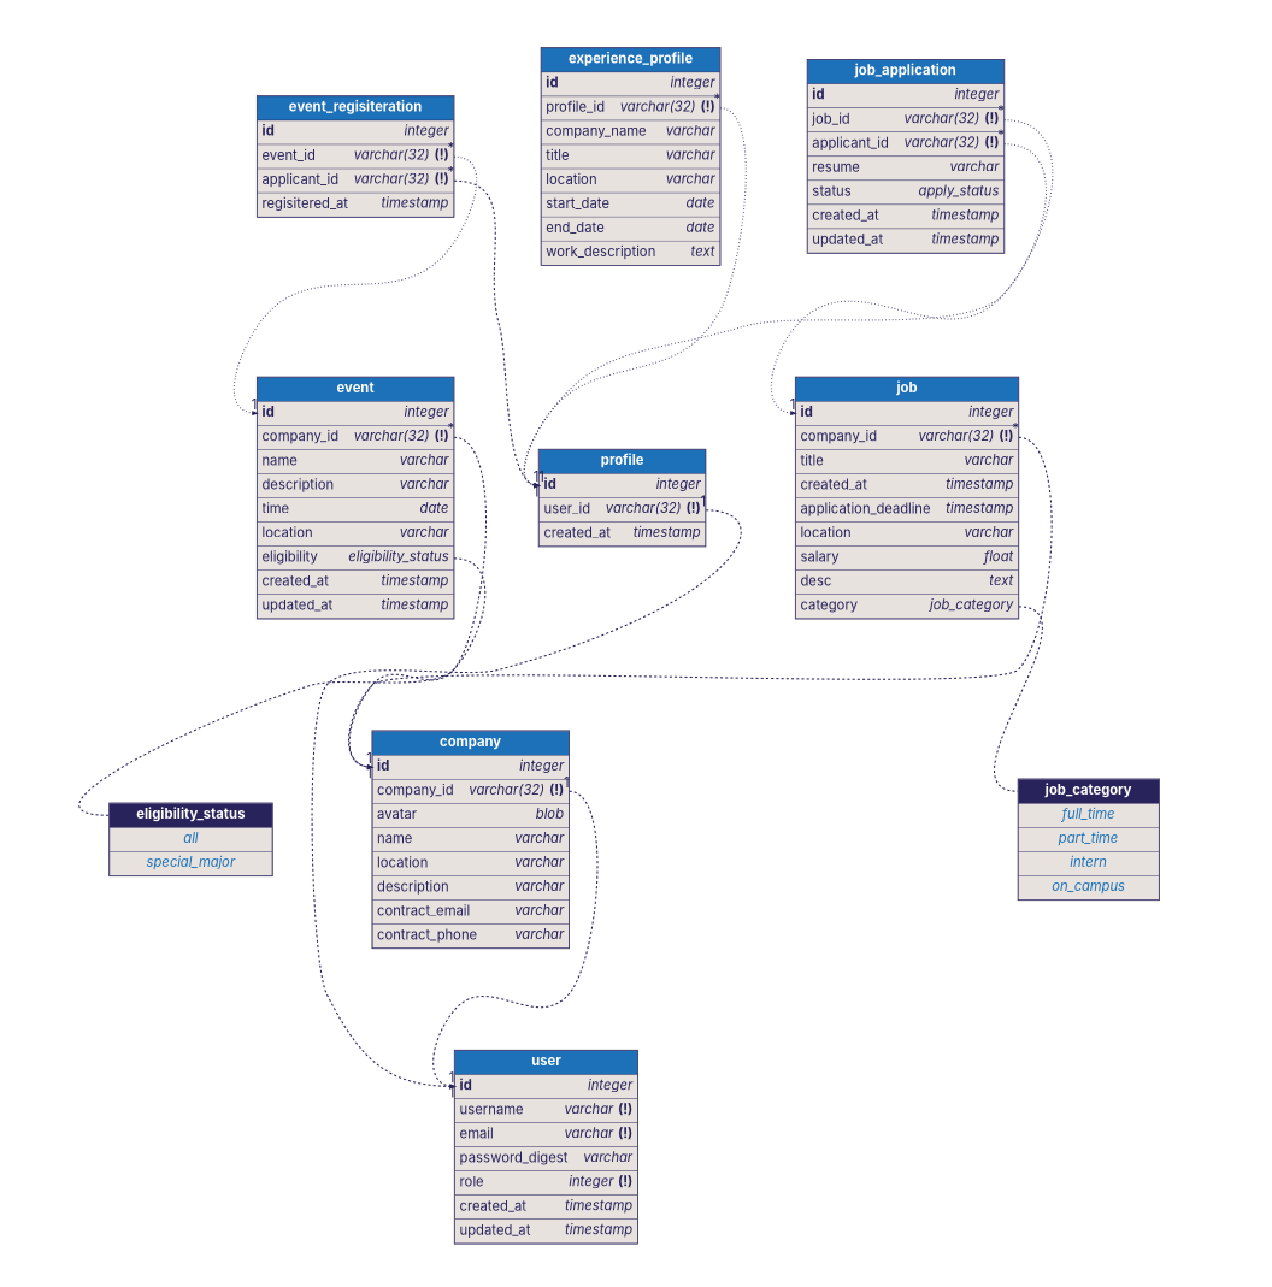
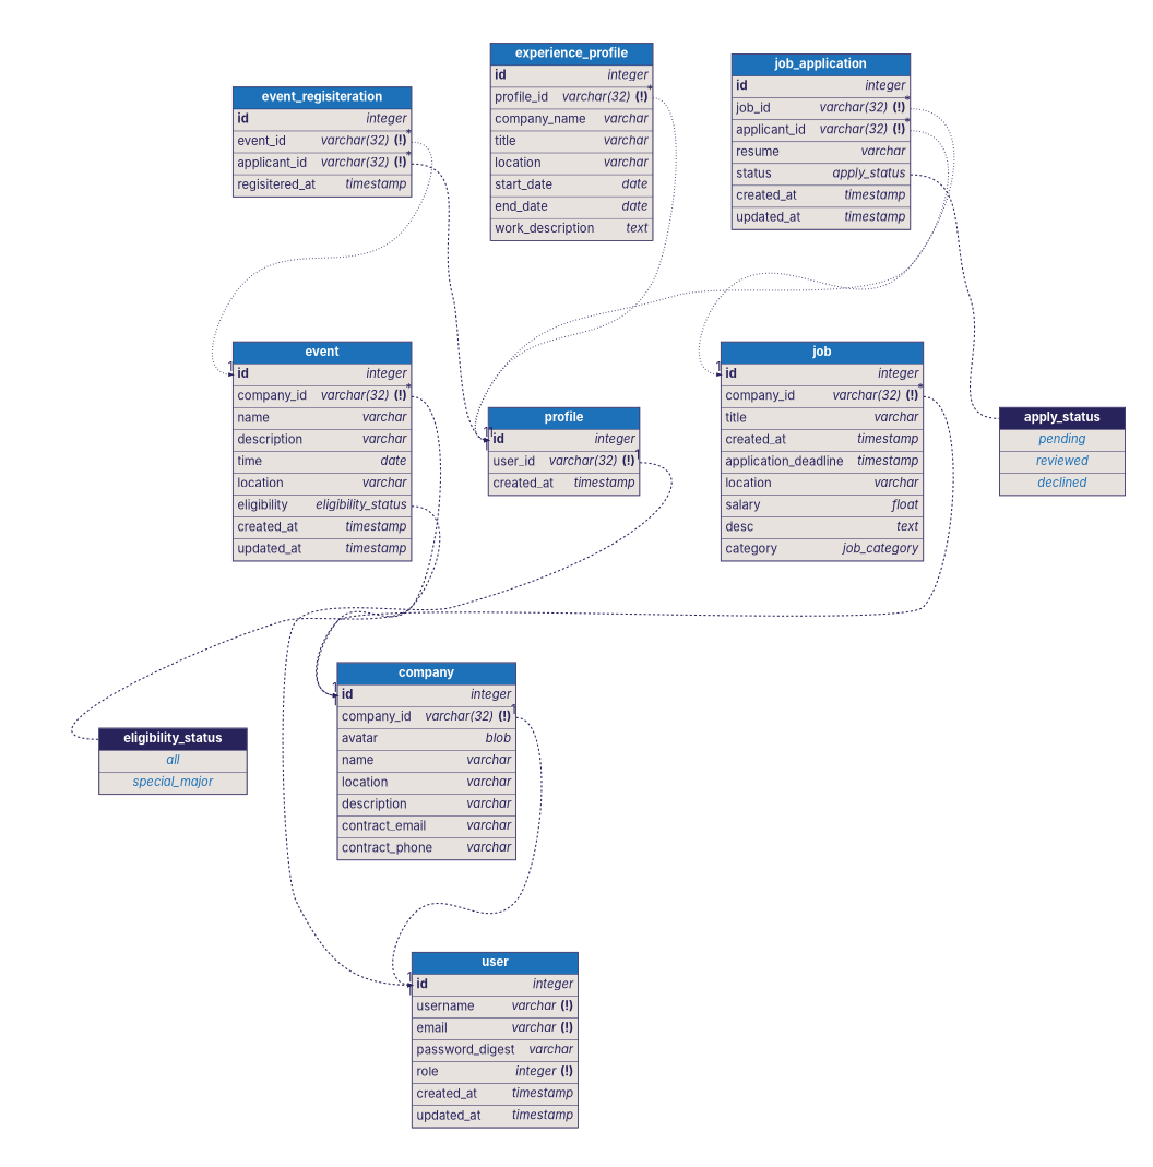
  digraph {
    fontcolor="#29235c"
    fontname=Inter
    fontsize=32
    rankdir=TB
    node [fontcolor="#29235c" fontname=Inter fontsize=32 margin=0 penwidth=0]
    edge [color="#29235c" fontcolor="#29235c" fontname=Inter fontsize=32 headport=f0 style=invis tailport=f0 penwidth=3]
-   n1 [label=<<TABLE BORDER="2" COLOR="#29235c" CELLBORDER="1" CELLSPACING="0" CELLPADDING="10">     <TR><TD PORT="f0" BGCOLOR="#29235c"><FONT COLOR="#ffffff"><B>       job_category       </B></FONT></TD></TR>     <TR><TD PORT="f0" BGCOLOR="#e7e2dd"><FONT COLOR="#1d71b8"><I>    full_time    </I></FONT></TD></TR> <TR><TD PORT="f1" BGCOLOR="#e7e2dd"><FONT COLOR="#1d71b8"><I>    part_time    </I></FONT></TD></TR> <TR><TD PORT="f2" BGCOLOR="#e7e2dd"><FONT COLOR="#1d71b8"><I>    intern    </I></FONT></TD></TR> <TR><TD PORT="f3" BGCOLOR="#e7e2dd"><FONT COLOR="#1d71b8"><I>    on_campus    </I></FONT></TD></TR>     </TABLE>>]
+   n2 [label=<<TABLE BORDER="2" COLOR="#29235c" CELLBORDER="1" CELLSPACING="0" CELLPADDING="10">     <TR><TD PORT="f0" BGCOLOR="#29235c"><FONT COLOR="#ffffff"><B>       apply_status       </B></FONT></TD></TR>     <TR><TD PORT="f0" BGCOLOR="#e7e2dd"><FONT COLOR="#1d71b8"><I>    pending    </I></FONT></TD></TR> <TR><TD PORT="f1" BGCOLOR="#e7e2dd"><FONT COLOR="#1d71b8"><I>    reviewed    </I></FONT></TD></TR> <TR><TD PORT="f2" BGCOLOR="#e7e2dd"><FONT COLOR="#1d71b8"><I>    declined    </I></FONT></TD></TR>     </TABLE>>]
    n3 [label=<<TABLE BORDER="2" COLOR="#29235c" CELLBORDER="1" CELLSPACING="0" CELLPADDING="10">     <TR><TD PORT="f0" BGCOLOR="#29235c"><FONT COLOR="#ffffff"><B>       eligibility_status       </B></FONT></TD></TR>     <TR><TD PORT="f0" BGCOLOR="#e7e2dd"><FONT COLOR="#1d71b8"><I>    all    </I></FONT></TD></TR> <TR><TD PORT="f1" BGCOLOR="#e7e2dd"><FONT COLOR="#1d71b8"><I>    special_major    </I></FONT></TD></TR>     </TABLE>>]
    n4 [label=<<TABLE BORDER="2" COLOR="#29235c" CELLBORDER="1" CELLSPACING="0" CELLPADDING="10">       <TR><TD PORT="f0" BGCOLOR="#1d71b8"><FONT COLOR="#ffffff"><B>       user       </B></FONT></TD></TR> <TR><TD ALIGN="LEFT" PORT="f1" BGCOLOR="#e7e2dd">       <TABLE CELLPADDING="0" CELLSPACING="0" BORDER="0">         <TR>           <TD ALIGN="LEFT"><B>id</B>    </TD>           <TD ALIGN="RIGHT"><FONT><I>integer</I></FONT></TD>         </TR>       </TABLE>     </TD></TR> <TR><TD ALIGN="LEFT" PORT="f2" BGCOLOR="#e7e2dd">       <TABLE CELLPADDING="0" CELLSPACING="0" BORDER="0">         <TR>           <TD ALIGN="LEFT">username    </TD>           <TD ALIGN="RIGHT"><FONT><I>varchar</I> <B>(!)</B></FONT></TD>         </TR>       </TABLE>     </TD></TR> <TR><TD ALIGN="LEFT" PORT="f3" BGCOLOR="#e7e2dd">       <TABLE CELLPADDING="0" CELLSPACING="0" BORDER="0">         <TR>           <TD ALIGN="LEFT">email    </TD>           <TD ALIGN="RIGHT"><FONT><I>varchar</I> <B>(!)</B></FONT></TD>         </TR>       </TABLE>     </TD></TR> <TR><TD ALIGN="LEFT" PORT="f4" BGCOLOR="#e7e2dd">       <TABLE CELLPADDING="0" CELLSPACING="0" BORDER="0">         <TR>           <TD ALIGN="LEFT">password_digest    </TD>           <TD ALIGN="RIGHT"><FONT><I>varchar</I></FONT></TD>         </TR>       </TABLE>     </TD></TR> <TR><TD ALIGN="LEFT" PORT="f5" BGCOLOR="#e7e2dd">       <TABLE CELLPADDING="0" CELLSPACING="0" BORDER="0">         <TR>           <TD ALIGN="LEFT">role    </TD>           <TD ALIGN="RIGHT"><FONT><I>integer</I> <B>(!)</B></FONT></TD>         </TR>       </TABLE>     </TD></TR> <TR><TD ALIGN="LEFT" PORT="f6" BGCOLOR="#e7e2dd">       <TABLE CELLPADDING="0" CELLSPACING="0" BORDER="0">         <TR>           <TD ALIGN="LEFT">created_at    </TD>           <TD ALIGN="RIGHT"><FONT><I>timestamp</I></FONT></TD>         </TR>       </TABLE>     </TD></TR> <TR><TD ALIGN="LEFT" PORT="f7" BGCOLOR="#e7e2dd">       <TABLE CELLPADDING="0" CELLSPACING="0" BORDER="0">         <TR>           <TD ALIGN="LEFT">updated_at    </TD>           <TD ALIGN="RIGHT"><FONT><I>timestamp</I></FONT></TD>         </TR>       </TABLE>     </TD></TR>     </TABLE>>]
    n5 [label=<<TABLE BORDER="2" COLOR="#29235c" CELLBORDER="1" CELLSPACING="0" CELLPADDING="10">       <TR><TD PORT="f0" BGCOLOR="#1d71b8"><FONT COLOR="#ffffff"><B>       profile       </B></FONT></TD></TR> <TR><TD ALIGN="LEFT" PORT="f1" BGCOLOR="#e7e2dd">       <TABLE CELLPADDING="0" CELLSPACING="0" BORDER="0">         <TR>           <TD ALIGN="LEFT"><B>id</B>    </TD>           <TD ALIGN="RIGHT"><FONT><I>integer</I></FONT></TD>         </TR>       </TABLE>     </TD></TR> <TR><TD ALIGN="LEFT" PORT="f2" BGCOLOR="#e7e2dd">       <TABLE CELLPADDING="0" CELLSPACING="0" BORDER="0">         <TR>           <TD ALIGN="LEFT">user_id    </TD>           <TD ALIGN="RIGHT"><FONT><I>varchar(32)</I> <B>(!)</B></FONT></TD>         </TR>       </TABLE>     </TD></TR> <TR><TD ALIGN="LEFT" PORT="f3" BGCOLOR="#e7e2dd">       <TABLE CELLPADDING="0" CELLSPACING="0" BORDER="0">         <TR>           <TD ALIGN="LEFT">created_at    </TD>           <TD ALIGN="RIGHT"><FONT><I>timestamp</I></FONT></TD>         </TR>       </TABLE>     </TD></TR>     </TABLE>>]
    n6 [label=<<TABLE BORDER="2" COLOR="#29235c" CELLBORDER="1" CELLSPACING="0" CELLPADDING="10">       <TR><TD PORT="f0" BGCOLOR="#1d71b8"><FONT COLOR="#ffffff"><B>       experience_profile       </B></FONT></TD></TR> <TR><TD ALIGN="LEFT" PORT="f1" BGCOLOR="#e7e2dd">       <TABLE CELLPADDING="0" CELLSPACING="0" BORDER="0">         <TR>           <TD ALIGN="LEFT"><B>id</B>    </TD>           <TD ALIGN="RIGHT"><FONT><I>integer</I></FONT></TD>         </TR>       </TABLE>     </TD></TR> <TR><TD ALIGN="LEFT" PORT="f2" BGCOLOR="#e7e2dd">       <TABLE CELLPADDING="0" CELLSPACING="0" BORDER="0">         <TR>           <TD ALIGN="LEFT">profile_id    </TD>           <TD ALIGN="RIGHT"><FONT><I>varchar(32)</I> <B>(!)</B></FONT></TD>         </TR>       </TABLE>     </TD></TR> <TR><TD ALIGN="LEFT" PORT="f3" BGCOLOR="#e7e2dd">       <TABLE CELLPADDING="0" CELLSPACING="0" BORDER="0">         <TR>           <TD ALIGN="LEFT">company_name    </TD>           <TD ALIGN="RIGHT"><FONT><I>varchar</I></FONT></TD>         </TR>       </TABLE>     </TD></TR> <TR><TD ALIGN="LEFT" PORT="f4" BGCOLOR="#e7e2dd">       <TABLE CELLPADDING="0" CELLSPACING="0" BORDER="0">         <TR>           <TD ALIGN="LEFT">title    </TD>           <TD ALIGN="RIGHT"><FONT><I>varchar</I></FONT></TD>         </TR>       </TABLE>     </TD></TR> <TR><TD ALIGN="LEFT" PORT="f5" BGCOLOR="#e7e2dd">       <TABLE CELLPADDING="0" CELLSPACING="0" BORDER="0">         <TR>           <TD ALIGN="LEFT">location    </TD>           <TD ALIGN="RIGHT"><FONT><I>varchar</I></FONT></TD>         </TR>       </TABLE>     </TD></TR> <TR><TD ALIGN="LEFT" PORT="f6" BGCOLOR="#e7e2dd">       <TABLE CELLPADDING="0" CELLSPACING="0" BORDER="0">         <TR>           <TD ALIGN="LEFT">start_date    </TD>           <TD ALIGN="RIGHT"><FONT><I>date</I></FONT></TD>         </TR>       </TABLE>     </TD></TR> <TR><TD ALIGN="LEFT" PORT="f7" BGCOLOR="#e7e2dd">       <TABLE CELLPADDING="0" CELLSPACING="0" BORDER="0">         <TR>           <TD ALIGN="LEFT">end_date    </TD>           <TD ALIGN="RIGHT"><FONT><I>date</I></FONT></TD>         </TR>       </TABLE>     </TD></TR> <TR><TD ALIGN="LEFT" PORT="f8" BGCOLOR="#e7e2dd">       <TABLE CELLPADDING="0" CELLSPACING="0" BORDER="0">         <TR>           <TD ALIGN="LEFT">work_description    </TD>           <TD ALIGN="RIGHT"><FONT><I>text</I></FONT></TD>         </TR>       </TABLE>     </TD></TR>     </TABLE>>]
    n7 [label=<<TABLE BORDER="2" COLOR="#29235c" CELLBORDER="1" CELLSPACING="0" CELLPADDING="10">       <TR><TD PORT="f0" BGCOLOR="#1d71b8"><FONT COLOR="#ffffff"><B>       company       </B></FONT></TD></TR> <TR><TD ALIGN="LEFT" PORT="f1" BGCOLOR="#e7e2dd">       <TABLE CELLPADDING="0" CELLSPACING="0" BORDER="0">         <TR>           <TD ALIGN="LEFT"><B>id</B>    </TD>           <TD ALIGN="RIGHT"><FONT><I>integer</I></FONT></TD>         </TR>       </TABLE>     </TD></TR> <TR><TD ALIGN="LEFT" PORT="f2" BGCOLOR="#e7e2dd">       <TABLE CELLPADDING="0" CELLSPACING="0" BORDER="0">         <TR>           <TD ALIGN="LEFT">company_id    </TD>           <TD ALIGN="RIGHT"><FONT><I>varchar(32)</I> <B>(!)</B></FONT></TD>         </TR>       </TABLE>     </TD></TR> <TR><TD ALIGN="LEFT" PORT="f3" BGCOLOR="#e7e2dd">       <TABLE CELLPADDING="0" CELLSPACING="0" BORDER="0">         <TR>           <TD ALIGN="LEFT">avatar    </TD>           <TD ALIGN="RIGHT"><FONT><I>blob</I></FONT></TD>         </TR>       </TABLE>     </TD></TR> <TR><TD ALIGN="LEFT" PORT="f4" BGCOLOR="#e7e2dd">       <TABLE CELLPADDING="0" CELLSPACING="0" BORDER="0">         <TR>           <TD ALIGN="LEFT">name    </TD>           <TD ALIGN="RIGHT"><FONT><I>varchar</I></FONT></TD>         </TR>       </TABLE>     </TD></TR> <TR><TD ALIGN="LEFT" PORT="f5" BGCOLOR="#e7e2dd">       <TABLE CELLPADDING="0" CELLSPACING="0" BORDER="0">         <TR>           <TD ALIGN="LEFT">location    </TD>           <TD ALIGN="RIGHT"><FONT><I>varchar</I></FONT></TD>         </TR>       </TABLE>     </TD></TR> <TR><TD ALIGN="LEFT" PORT="f6" BGCOLOR="#e7e2dd">       <TABLE CELLPADDING="0" CELLSPACING="0" BORDER="0">         <TR>           <TD ALIGN="LEFT">description    </TD>           <TD ALIGN="RIGHT"><FONT><I>varchar</I></FONT></TD>         </TR>       </TABLE>     </TD></TR> <TR><TD ALIGN="LEFT" PORT="f7" BGCOLOR="#e7e2dd">       <TABLE CELLPADDING="0" CELLSPACING="0" BORDER="0">         <TR>           <TD ALIGN="LEFT">contract_email    </TD>           <TD ALIGN="RIGHT"><FONT><I>varchar</I></FONT></TD>         </TR>       </TABLE>     </TD></TR> <TR><TD ALIGN="LEFT" PORT="f8" BGCOLOR="#e7e2dd">       <TABLE CELLPADDING="0" CELLSPACING="0" BORDER="0">         <TR>           <TD ALIGN="LEFT">contract_phone    </TD>           <TD ALIGN="RIGHT"><FONT><I>varchar</I></FONT></TD>         </TR>       </TABLE>     </TD></TR>     </TABLE>>]
    n8 [label=<<TABLE BORDER="2" COLOR="#29235c" CELLBORDER="1" CELLSPACING="0" CELLPADDING="10">       <TR><TD PORT="f0" BGCOLOR="#1d71b8"><FONT COLOR="#ffffff"><B>       job       </B></FONT></TD></TR> <TR><TD ALIGN="LEFT" PORT="f1" BGCOLOR="#e7e2dd">       <TABLE CELLPADDING="0" CELLSPACING="0" BORDER="0">         <TR>           <TD ALIGN="LEFT"><B>id</B>    </TD>           <TD ALIGN="RIGHT"><FONT><I>integer</I></FONT></TD>         </TR>       </TABLE>     </TD></TR> <TR><TD ALIGN="LEFT" PORT="f2" BGCOLOR="#e7e2dd">       <TABLE CELLPADDING="0" CELLSPACING="0" BORDER="0">         <TR>           <TD ALIGN="LEFT">company_id    </TD>           <TD ALIGN="RIGHT"><FONT><I>varchar(32)</I> <B>(!)</B></FONT></TD>         </TR>       </TABLE>     </TD></TR> <TR><TD ALIGN="LEFT" PORT="f3" BGCOLOR="#e7e2dd">       <TABLE CELLPADDING="0" CELLSPACING="0" BORDER="0">         <TR>           <TD ALIGN="LEFT">title    </TD>           <TD ALIGN="RIGHT"><FONT><I>varchar</I></FONT></TD>         </TR>       </TABLE>     </TD></TR> <TR><TD ALIGN="LEFT" PORT="f4" BGCOLOR="#e7e2dd">       <TABLE CELLPADDING="0" CELLSPACING="0" BORDER="0">         <TR>           <TD ALIGN="LEFT">created_at    </TD>           <TD ALIGN="RIGHT"><FONT><I>timestamp</I></FONT></TD>         </TR>       </TABLE>     </TD></TR> <TR><TD ALIGN="LEFT" PORT="f5" BGCOLOR="#e7e2dd">       <TABLE CELLPADDING="0" CELLSPACING="0" BORDER="0">         <TR>           <TD ALIGN="LEFT">application_deadline    </TD>           <TD ALIGN="RIGHT"><FONT><I>timestamp</I></FONT></TD>         </TR>       </TABLE>     </TD></TR> <TR><TD ALIGN="LEFT" PORT="f6" BGCOLOR="#e7e2dd">       <TABLE CELLPADDING="0" CELLSPACING="0" BORDER="0">         <TR>           <TD ALIGN="LEFT">location    </TD>           <TD ALIGN="RIGHT"><FONT><I>varchar</I></FONT></TD>         </TR>       </TABLE>     </TD></TR> <TR><TD ALIGN="LEFT" PORT="f7" BGCOLOR="#e7e2dd">       <TABLE CELLPADDING="0" CELLSPACING="0" BORDER="0">         <TR>           <TD ALIGN="LEFT">salary    </TD>           <TD ALIGN="RIGHT"><FONT><I>float</I></FONT></TD>         </TR>       </TABLE>     </TD></TR> <TR><TD ALIGN="LEFT" PORT="f8" BGCOLOR="#e7e2dd">       <TABLE CELLPADDING="0" CELLSPACING="0" BORDER="0">         <TR>           <TD ALIGN="LEFT">desc    </TD>           <TD ALIGN="RIGHT"><FONT><I>text</I></FONT></TD>         </TR>       </TABLE>     </TD></TR> <TR><TD ALIGN="LEFT" PORT="f9" BGCOLOR="#e7e2dd">       <TABLE CELLPADDING="0" CELLSPACING="0" BORDER="0">         <TR>           <TD ALIGN="LEFT">category    </TD>           <TD ALIGN="RIGHT"><FONT><I>job_category</I></FONT></TD>         </TR>       </TABLE>     </TD></TR>     </TABLE>>]
    n9 [label=<<TABLE BORDER="2" COLOR="#29235c" CELLBORDER="1" CELLSPACING="0" CELLPADDING="10">       <TR><TD PORT="f0" BGCOLOR="#1d71b8"><FONT COLOR="#ffffff"><B>       job_application       </B></FONT></TD></TR> <TR><TD ALIGN="LEFT" PORT="f1" BGCOLOR="#e7e2dd">       <TABLE CELLPADDING="0" CELLSPACING="0" BORDER="0">         <TR>           <TD ALIGN="LEFT"><B>id</B>    </TD>           <TD ALIGN="RIGHT"><FONT><I>integer</I></FONT></TD>         </TR>       </TABLE>     </TD></TR> <TR><TD ALIGN="LEFT" PORT="f2" BGCOLOR="#e7e2dd">       <TABLE CELLPADDING="0" CELLSPACING="0" BORDER="0">         <TR>           <TD ALIGN="LEFT">job_id    </TD>           <TD ALIGN="RIGHT"><FONT><I>varchar(32)</I> <B>(!)</B></FONT></TD>         </TR>       </TABLE>     </TD></TR> <TR><TD ALIGN="LEFT" PORT="f3" BGCOLOR="#e7e2dd">       <TABLE CELLPADDING="0" CELLSPACING="0" BORDER="0">         <TR>           <TD ALIGN="LEFT">applicant_id    </TD>           <TD ALIGN="RIGHT"><FONT><I>varchar(32)</I> <B>(!)</B></FONT></TD>         </TR>       </TABLE>     </TD></TR> <TR><TD ALIGN="LEFT" PORT="f4" BGCOLOR="#e7e2dd">       <TABLE CELLPADDING="0" CELLSPACING="0" BORDER="0">         <TR>           <TD ALIGN="LEFT">resume    </TD>           <TD ALIGN="RIGHT"><FONT><I>varchar</I></FONT></TD>         </TR>       </TABLE>     </TD></TR> <TR><TD ALIGN="LEFT" PORT="f5" BGCOLOR="#e7e2dd">       <TABLE CELLPADDING="0" CELLSPACING="0" BORDER="0">         <TR>           <TD ALIGN="LEFT">status    </TD>           <TD ALIGN="RIGHT"><FONT><I>apply_status</I></FONT></TD>         </TR>       </TABLE>     </TD></TR> <TR><TD ALIGN="LEFT" PORT="f6" BGCOLOR="#e7e2dd">       <TABLE CELLPADDING="0" CELLSPACING="0" BORDER="0">         <TR>           <TD ALIGN="LEFT">created_at    </TD>           <TD ALIGN="RIGHT"><FONT><I>timestamp</I></FONT></TD>         </TR>       </TABLE>     </TD></TR> <TR><TD ALIGN="LEFT" PORT="f7" BGCOLOR="#e7e2dd">       <TABLE CELLPADDING="0" CELLSPACING="0" BORDER="0">         <TR>           <TD ALIGN="LEFT">updated_at    </TD>           <TD ALIGN="RIGHT"><FONT><I>timestamp</I></FONT></TD>         </TR>       </TABLE>     </TD></TR>     </TABLE>>]
    n10 [label=<<TABLE BORDER="2" COLOR="#29235c" CELLBORDER="1" CELLSPACING="0" CELLPADDING="10">       <TR><TD PORT="f0" BGCOLOR="#1d71b8"><FONT COLOR="#ffffff"><B>       event       </B></FONT></TD></TR> <TR><TD ALIGN="LEFT" PORT="f1" BGCOLOR="#e7e2dd">       <TABLE CELLPADDING="0" CELLSPACING="0" BORDER="0">         <TR>           <TD ALIGN="LEFT"><B>id</B>    </TD>           <TD ALIGN="RIGHT"><FONT><I>integer</I></FONT></TD>         </TR>       </TABLE>     </TD></TR> <TR><TD ALIGN="LEFT" PORT="f2" BGCOLOR="#e7e2dd">       <TABLE CELLPADDING="0" CELLSPACING="0" BORDER="0">         <TR>           <TD ALIGN="LEFT">company_id    </TD>           <TD ALIGN="RIGHT"><FONT><I>varchar(32)</I> <B>(!)</B></FONT></TD>         </TR>       </TABLE>     </TD></TR> <TR><TD ALIGN="LEFT" PORT="f3" BGCOLOR="#e7e2dd">       <TABLE CELLPADDING="0" CELLSPACING="0" BORDER="0">         <TR>           <TD ALIGN="LEFT">name    </TD>           <TD ALIGN="RIGHT"><FONT><I>varchar</I></FONT></TD>         </TR>       </TABLE>     </TD></TR> <TR><TD ALIGN="LEFT" PORT="f4" BGCOLOR="#e7e2dd">       <TABLE CELLPADDING="0" CELLSPACING="0" BORDER="0">         <TR>           <TD ALIGN="LEFT">description    </TD>           <TD ALIGN="RIGHT"><FONT><I>varchar</I></FONT></TD>         </TR>       </TABLE>     </TD></TR> <TR><TD ALIGN="LEFT" PORT="f5" BGCOLOR="#e7e2dd">       <TABLE CELLPADDING="0" CELLSPACING="0" BORDER="0">         <TR>           <TD ALIGN="LEFT">time    </TD>           <TD ALIGN="RIGHT"><FONT><I>date</I></FONT></TD>         </TR>       </TABLE>     </TD></TR> <TR><TD ALIGN="LEFT" PORT="f6" BGCOLOR="#e7e2dd">       <TABLE CELLPADDING="0" CELLSPACING="0" BORDER="0">         <TR>           <TD ALIGN="LEFT">location    </TD>           <TD ALIGN="RIGHT"><FONT><I>varchar</I></FONT></TD>         </TR>       </TABLE>     </TD></TR> <TR><TD ALIGN="LEFT" PORT="f7" BGCOLOR="#e7e2dd">       <TABLE CELLPADDING="0" CELLSPACING="0" BORDER="0">         <TR>           <TD ALIGN="LEFT">eligibility    </TD>           <TD ALIGN="RIGHT"><FONT><I>eligibility_status</I></FONT></TD>         </TR>       </TABLE>     </TD></TR> <TR><TD ALIGN="LEFT" PORT="f8" BGCOLOR="#e7e2dd">       <TABLE CELLPADDING="0" CELLSPACING="0" BORDER="0">         <TR>           <TD ALIGN="LEFT">created_at    </TD>           <TD ALIGN="RIGHT"><FONT><I>timestamp</I></FONT></TD>         </TR>       </TABLE>     </TD></TR> <TR><TD ALIGN="LEFT" PORT="f9" BGCOLOR="#e7e2dd">       <TABLE CELLPADDING="0" CELLSPACING="0" BORDER="0">         <TR>           <TD ALIGN="LEFT">updated_at    </TD>           <TD ALIGN="RIGHT"><FONT><I>timestamp</I></FONT></TD>         </TR>       </TABLE>     </TD></TR>     </TABLE>>]
    n11 [label=<<TABLE BORDER="2" COLOR="#29235c" CELLBORDER="1" CELLSPACING="0" CELLPADDING="10">       <TR><TD PORT="f0" BGCOLOR="#1d71b8"><FONT COLOR="#ffffff"><B>       event_regisiteration       </B></FONT></TD></TR> <TR><TD ALIGN="LEFT" PORT="f1" BGCOLOR="#e7e2dd">       <TABLE CELLPADDING="0" CELLSPACING="0" BORDER="0">         <TR>           <TD ALIGN="LEFT"><B>id</B>    </TD>           <TD ALIGN="RIGHT"><FONT><I>integer</I></FONT></TD>         </TR>       </TABLE>     </TD></TR> <TR><TD ALIGN="LEFT" PORT="f2" BGCOLOR="#e7e2dd">       <TABLE CELLPADDING="0" CELLSPACING="0" BORDER="0">         <TR>           <TD ALIGN="LEFT">event_id    </TD>           <TD ALIGN="RIGHT"><FONT><I>varchar(32)</I> <B>(!)</B></FONT></TD>         </TR>       </TABLE>     </TD></TR> <TR><TD ALIGN="LEFT" PORT="f3" BGCOLOR="#e7e2dd">       <TABLE CELLPADDING="0" CELLSPACING="0" BORDER="0">         <TR>           <TD ALIGN="LEFT">applicant_id    </TD>           <TD ALIGN="RIGHT"><FONT><I>varchar(32)</I> <B>(!)</B></FONT></TD>         </TR>       </TABLE>     </TD></TR> <TR><TD ALIGN="LEFT" PORT="f4" BGCOLOR="#e7e2dd">       <TABLE CELLPADDING="0" CELLSPACING="0" BORDER="0">         <TR>           <TD ALIGN="LEFT">regisitered_at    </TD>           <TD ALIGN="RIGHT"><FONT><I>timestamp</I></FONT></TD>         </TR>       </TABLE>     </TD></TR>     </TABLE>>]
    n5 -> n4 [color=red weight=100 penwidth=""]
    n5 -> n4 [dir=forward headlabel=1 headport="f1:w" style=dashed taillabel=1 tailport="f2:e"]
    n6 -> n5 [color=red weight=100 penwidth=""]
    n6 -> n5 [dir=forward headlabel=1 headport="f1:w" style=dotted taillabel="*" tailport="f2:e"]
    n7 -> n4 [color=red weight=100 penwidth=""]
    n7 -> n4 [dir=forward headlabel=1 headport="f1:w" style=dashed taillabel=1 tailport="f2:e"]
-   n8 -> n1 [arrowhead=none arrowtail=none headport="f0:w" style=dashed tailport="f9:e"]
    n8 -> n7 [color=red weight=100 penwidth=""]
    n8 -> n7 [dir=forward headlabel=1 headport="f1:w" style=dashed taillabel="*" tailport="f2:e"]
+   n9 -> n2 [arrowhead=none arrowtail=none headport="f0:w" style=dashed tailport="f5:e"]
    n9 -> n5 [color=red weight=100 penwidth=""]
    n9 -> n5 [dir=forward headlabel=1 headport="f1:w" style=dotted taillabel="*" tailport="f3:e"]
    n9 -> n8 [color=red weight=100 penwidth=""]
    n9 -> n8 [dir=forward headlabel=1 headport="f1:w" style=dotted taillabel="*" tailport="f2:e"]
    n10 -> n3 [arrowhead=none arrowtail=none headport="f0:w" style=dashed tailport="f7:e"]
    n10 -> n7 [color=red weight=100 penwidth=""]
    n10 -> n7 [dir=forward headlabel=1 headport="f1:w" style=dashed taillabel="*" tailport="f2:e"]
    n11 -> n5 [color=red weight=100 penwidth=""]
    n11 -> n5 [dir=forward headlabel=1 headport="f1:w" style=dashed taillabel="*" tailport="f3:e"]
    n11 -> n10 [color=red weight=100 penwidth=""]
    n11 -> n10 [dir=forward headlabel=1 headport="f1:w" style=dotted taillabel="*" tailport="f2:e"]
  }
